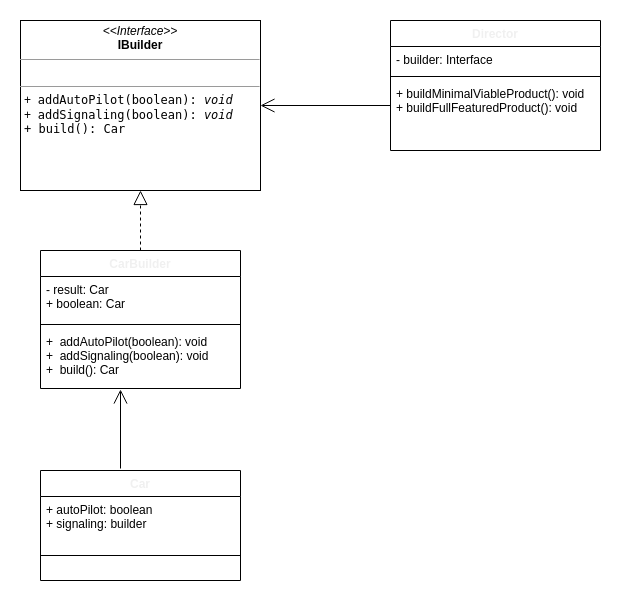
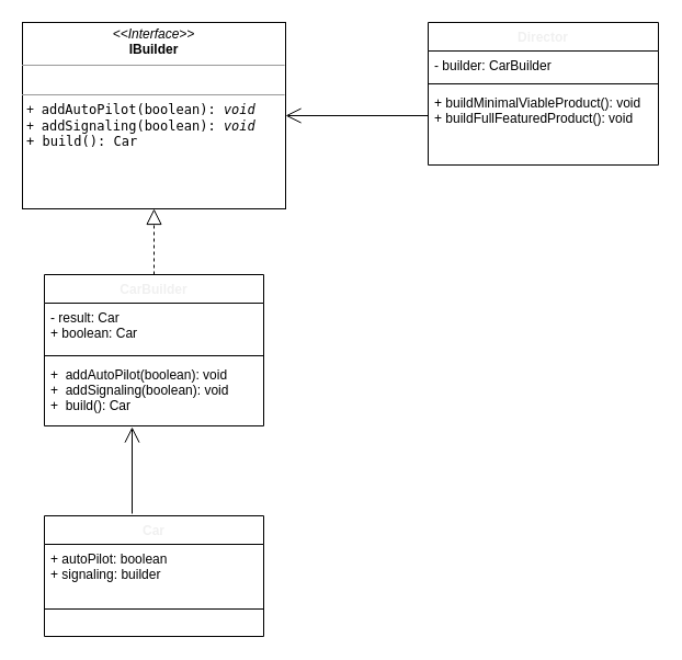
  <mxCell id="0" />
  <mxCell id="1" parent="0" />
  <mxCell id="2" value="&lt;p style=&quot;margin: 0px ; margin-top: 4px ; text-align: center&quot;&gt;&lt;i&gt;&amp;lt;&amp;lt;Interface&amp;gt;&amp;gt;&lt;/i&gt;&lt;br&gt;&lt;b&gt;IBuilder&lt;/b&gt;&lt;/p&gt;&lt;hr size=&quot;1&quot;&gt;&lt;p style=&quot;margin: 0px ; margin-left: 4px&quot;&gt;&lt;br&gt;&lt;/p&gt;&lt;hr size=&quot;1&quot;&gt;&lt;p style=&quot;margin: 0px ; margin-left: 4px&quot;&gt;+&amp;nbsp;&amp;nbsp;&lt;span style=&quot;font-family: &amp;#34;jetbrains mono&amp;#34; , monospace&quot;&gt;addAutoPilot&lt;/span&gt;&lt;span style=&quot;font-family: &amp;#34;jetbrains mono&amp;#34; , monospace&quot;&gt;(&lt;/span&gt;&lt;span style=&quot;font-family: &amp;#34;jetbrains mono&amp;#34; , monospace&quot;&gt;boolean&lt;/span&gt;&lt;span style=&quot;font-family: &amp;#34;jetbrains mono&amp;#34; , monospace&quot;&gt;): &lt;/span&gt;&lt;span style=&quot;font-family: &amp;#34;jetbrains mono&amp;#34; , monospace ; font-style: italic&quot;&gt;void&lt;/span&gt;&lt;/p&gt;&lt;p style=&quot;margin: 0px ; margin-left: 4px&quot;&gt;+&amp;nbsp;&amp;nbsp;&lt;span style=&quot;font-family: &amp;#34;jetbrains mono&amp;#34; , monospace&quot;&gt;addSignaling&lt;/span&gt;&lt;span style=&quot;font-family: &amp;#34;jetbrains mono&amp;#34; , monospace&quot;&gt;(&lt;/span&gt;&lt;span style=&quot;font-family: &amp;#34;jetbrains mono&amp;#34; , monospace&quot;&gt;boolean&lt;/span&gt;&lt;span style=&quot;font-family: &amp;#34;jetbrains mono&amp;#34; , monospace&quot;&gt;): &lt;/span&gt;&lt;span style=&quot;font-family: &amp;#34;jetbrains mono&amp;#34; , monospace ; font-style: italic&quot;&gt;void&lt;/span&gt;&lt;/p&gt;&lt;p style=&quot;margin: 0px ; margin-left: 4px&quot;&gt;&lt;span style=&quot;font-family: &amp;#34;jetbrains mono&amp;#34; , monospace&quot;&gt;+ build&lt;/span&gt;&lt;span style=&quot;font-family: &amp;#34;jetbrains mono&amp;#34; , monospace&quot;&gt;(): &lt;/span&gt;&lt;span style=&quot;font-family: &amp;#34;jetbrains mono&amp;#34; , monospace&quot;&gt;Car&lt;/span&gt;&lt;/p&gt;" style="verticalAlign=top;align=left;overflow=fill;fontSize=12;fontFamily=Helvetica;html=1;" vertex="1" parent="1"><mxGeometry x="20" y="20" width="240" height="170" as="geometry" /></mxCell>
  <mxCell id="3" value="Director" style="swimlane;fontStyle=1;align=center;verticalAlign=top;childLayout=stackLayout;horizontal=1;startSize=26;horizontalStack=0;resizeParent=1;resizeParentMax=0;resizeLast=0;collapsible=1;marginBottom=0;fontColor=#f0f0f0;" vertex="1" parent="1"><mxGeometry x="390" y="20" width="210" height="130" as="geometry" /></mxCell>
- <mxCell id="4" value="- builder: Interface" style="text;strokeColor=none;fillColor=none;align=left;verticalAlign=top;spacingLeft=4;spacingRight=4;overflow=hidden;rotatable=0;points=[[0,0.5],[1,0.5]];portConstraint=eastwest;" vertex="1" parent="3"><mxGeometry y="26" width="210" height="26" as="geometry" /></mxCell>
+ <mxCell id="4" value="- builder: CarBuilder" style="text;strokeColor=none;fillColor=none;align=left;verticalAlign=top;spacingLeft=4;spacingRight=4;overflow=hidden;rotatable=0;points=[[0,0.5],[1,0.5]];portConstraint=eastwest;" vertex="1" parent="3"><mxGeometry y="26" width="210" height="26" as="geometry" /></mxCell>
  <mxCell id="5" value="" style="line;strokeWidth=1;fillColor=none;align=left;verticalAlign=middle;spacingTop=-1;spacingLeft=3;spacingRight=3;rotatable=0;labelPosition=right;points=[];portConstraint=eastwest;" vertex="1" parent="3"><mxGeometry y="52" width="210" height="8" as="geometry" /></mxCell>
  <mxCell id="6" value="+ buildMinimalViableProduct(): void&#10;+ buildFullFeaturedProduct(): void&#10;" style="text;strokeColor=none;fillColor=none;align=left;verticalAlign=top;spacingLeft=4;spacingRight=4;overflow=hidden;rotatable=0;points=[[0,0.5],[1,0.5]];portConstraint=eastwest;" vertex="1" parent="3"><mxGeometry y="60" width="210" height="70" as="geometry" /></mxCell>
  <mxCell id="7" value="Car" style="swimlane;fontStyle=1;align=center;verticalAlign=top;childLayout=stackLayout;horizontal=1;startSize=26;horizontalStack=0;resizeParent=1;resizeParentMax=0;resizeLast=0;collapsible=1;marginBottom=0;fontColor=#f0f0f0;" vertex="1" parent="1"><mxGeometry x="40" y="470" width="200" height="110" as="geometry" /></mxCell>
  <mxCell id="8" value="+ autoPilot: boolean&#10;+ signaling: builder" style="text;strokeColor=none;fillColor=none;align=left;verticalAlign=top;spacingLeft=4;spacingRight=4;overflow=hidden;rotatable=0;points=[[0,0.5],[1,0.5]];portConstraint=eastwest;" vertex="1" parent="7"><mxGeometry y="26" width="200" height="34" as="geometry" /></mxCell>
  <mxCell id="9" value="" style="line;strokeWidth=1;fillColor=none;align=left;verticalAlign=middle;spacingTop=-1;spacingLeft=3;spacingRight=3;rotatable=0;labelPosition=right;points=[];portConstraint=eastwest;" vertex="1" parent="7"><mxGeometry y="60" width="200" height="50" as="geometry" /></mxCell>
  <mxCell id="10" value="CarBuilder" style="swimlane;fontStyle=1;align=center;verticalAlign=top;childLayout=stackLayout;horizontal=1;startSize=26;horizontalStack=0;resizeParent=1;resizeParentMax=0;resizeLast=0;collapsible=1;marginBottom=0;fontColor=#f0f0f0;" vertex="1" parent="1"><mxGeometry x="40" y="250" width="200" height="138" as="geometry" /></mxCell>
  <mxCell id="11" value="- result: Car&#10;+ boolean: Car" style="text;strokeColor=none;fillColor=none;align=left;verticalAlign=top;spacingLeft=4;spacingRight=4;overflow=hidden;rotatable=0;points=[[0,0.5],[1,0.5]];portConstraint=eastwest;" vertex="1" parent="10"><mxGeometry y="26" width="200" height="44" as="geometry" /></mxCell>
  <mxCell id="12" value="" style="line;strokeWidth=1;fillColor=none;align=left;verticalAlign=middle;spacingTop=-1;spacingLeft=3;spacingRight=3;rotatable=0;labelPosition=right;points=[];portConstraint=eastwest;" vertex="1" parent="10"><mxGeometry y="70" width="200" height="8" as="geometry" /></mxCell>
  <mxCell id="13" value="+  addAutoPilot(boolean): void&#10;+  addSignaling(boolean): void&#10;+  build(): Car" style="text;strokeColor=none;fillColor=none;align=left;verticalAlign=top;spacingLeft=4;spacingRight=4;overflow=hidden;rotatable=0;points=[[0,0.5],[1,0.5]];portConstraint=eastwest;" vertex="1" parent="10"><mxGeometry y="78" width="200" height="60" as="geometry" /></mxCell>
  <mxCell id="14" value="" style="endArrow=block;dashed=1;endFill=0;endSize=12;html=1;fontColor=#f0f0f0;entryX=0.5;entryY=1;entryDx=0;entryDy=0;exitX=0.5;exitY=0;exitDx=0;exitDy=0;" edge="1" parent="1" source="10" target="2"><mxGeometry width="160" relative="1" as="geometry"><mxPoint x="160" y="250" as="sourcePoint" /><mxPoint x="320" y="250" as="targetPoint" /></mxGeometry></mxCell>
  <mxCell id="15" value="" style="endArrow=open;endFill=1;endSize=12;html=1;fontColor=#f0f0f0;entryX=1;entryY=0.5;entryDx=0;entryDy=0;" edge="1" parent="1" target="2"><mxGeometry width="160" relative="1" as="geometry"><mxPoint x="390" y="105" as="sourcePoint" /><mxPoint x="460" y="190" as="targetPoint" /></mxGeometry></mxCell>
  <mxCell id="16" value="" style="endArrow=open;endFill=1;endSize=12;html=1;fontColor=#f0f0f0;" edge="1" parent="1"><mxGeometry width="160" relative="1" as="geometry"><mxPoint x="120" y="468" as="sourcePoint" /><mxPoint x="120" y="389" as="targetPoint" /></mxGeometry></mxCell>
